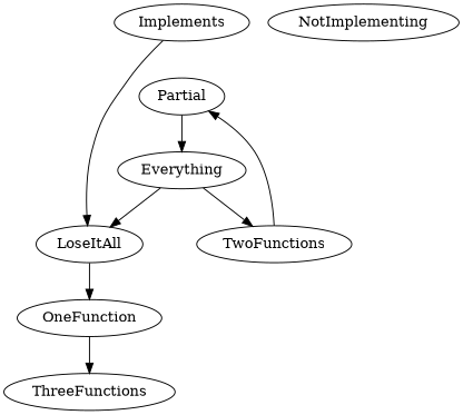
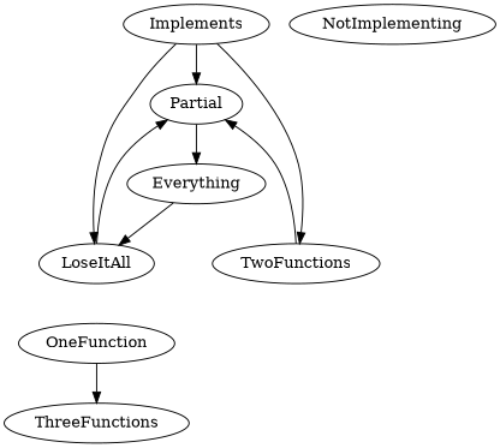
  digraph {
    Implements
    Partial
    LoseItAll
    Everything
    OneFunction
    ThreeFunctions
    TwoFunctions
    NotImplementing
+   Implements -> Partial
    Implements -> LoseItAll
    Partial -> Everything
-   LoseItAll -> OneFunction
+   LoseItAll -> Partial
    Everything -> LoseItAll
-   Everything -> TwoFunctions
+   Implements -> TwoFunctions
    OneFunction -> ThreeFunctions
    TwoFunctions -> Partial
  }
